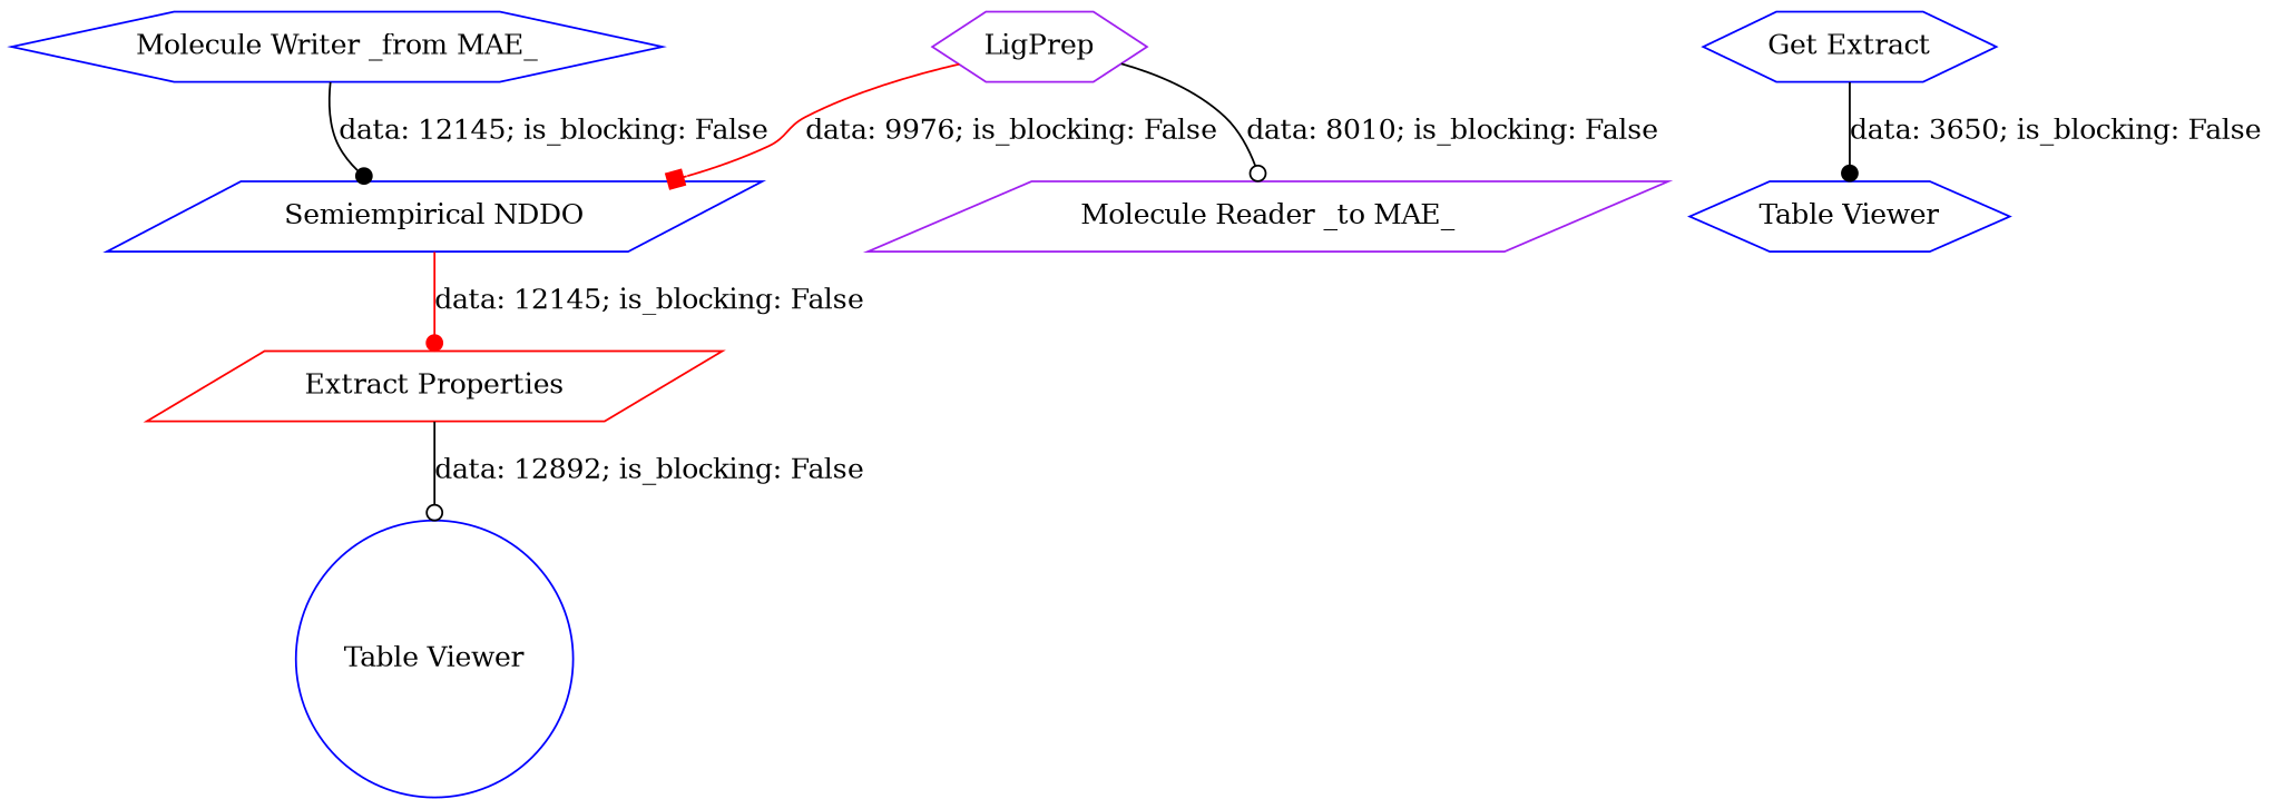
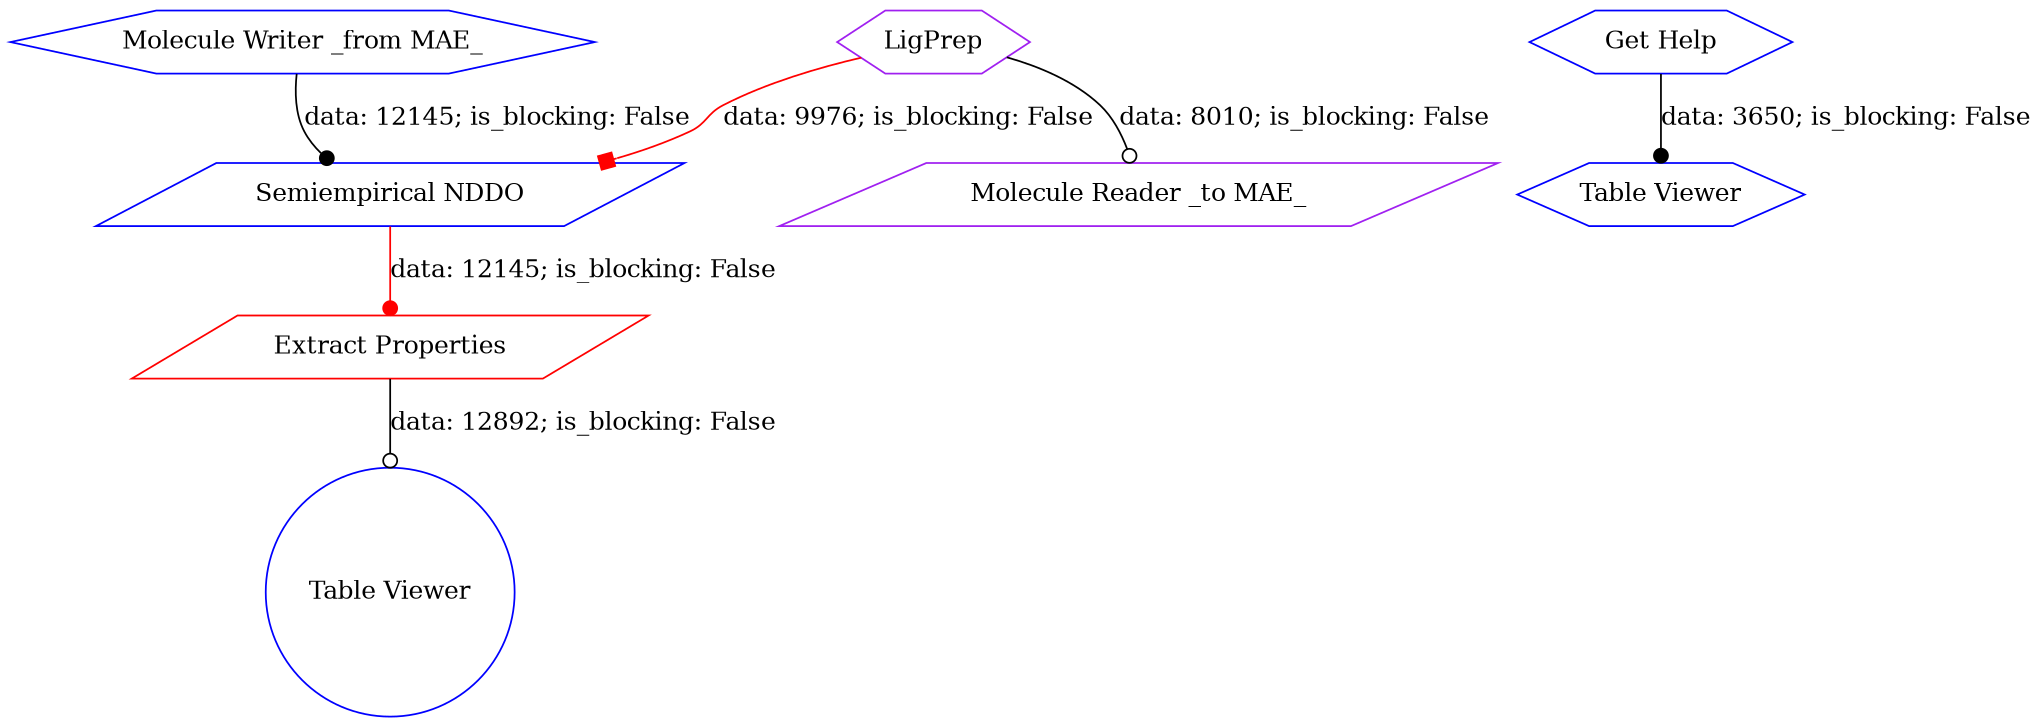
  digraph {
    rankdir=TB
    node [color=blue shape=hexagon]
    edge [arrowhead=dot color=black]
    n1 [label="Semiempirical NDDO" shape=parallelogram]
    n2 [color=red label="Extract Properties" shape=parallelogram]
    n3 [label="Molecule Writer _from MAE_"]
    n4 [label="Table Viewer" shape=circle]
    n5 [label="Table Viewer"]
-   n6 [label="Get Extract"]
+   n6 [label="Get Help"]
    n7 [color=purple label="Molecule Reader _to MAE_" shape=parallelogram]
    n8 [color=purple label=LigPrep]
    n1 -> n2 [color=red label="data: 12145; is_blocking: False"]
    n2 -> n4 [arrowhead=odot label="data: 12892; is_blocking: False"]
    n3 -> n1 [label="data: 12145; is_blocking: False"]
    n6 -> n5 [label="data: 3650; is_blocking: False"]
    n8 -> n1 [arrowhead=box color=red label="data: 9976; is_blocking: False"]
    n8 -> n7 [arrowhead=odot label="data: 8010; is_blocking: False"]
  }
